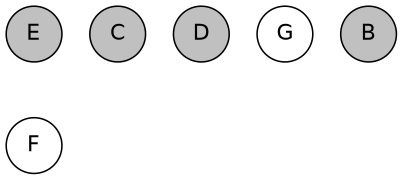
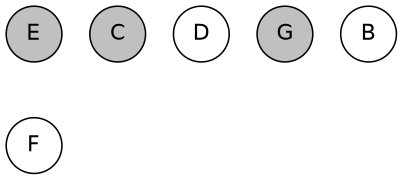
  graph {
    mindist=.1
    node [fillcolor=gray fontname=Helvetica margin=0 shape=circle style=filled]
    edge [style=invis]
    E
    F [fillcolor=white]
    C
-   D
-   G [fillcolor=white]
-   B
+   D [fillcolor=white]
+   G
+   B [fillcolor=white]
    subgraph sub_1 {
      E
      F
    }
    E -- F
    F -- F
  }
